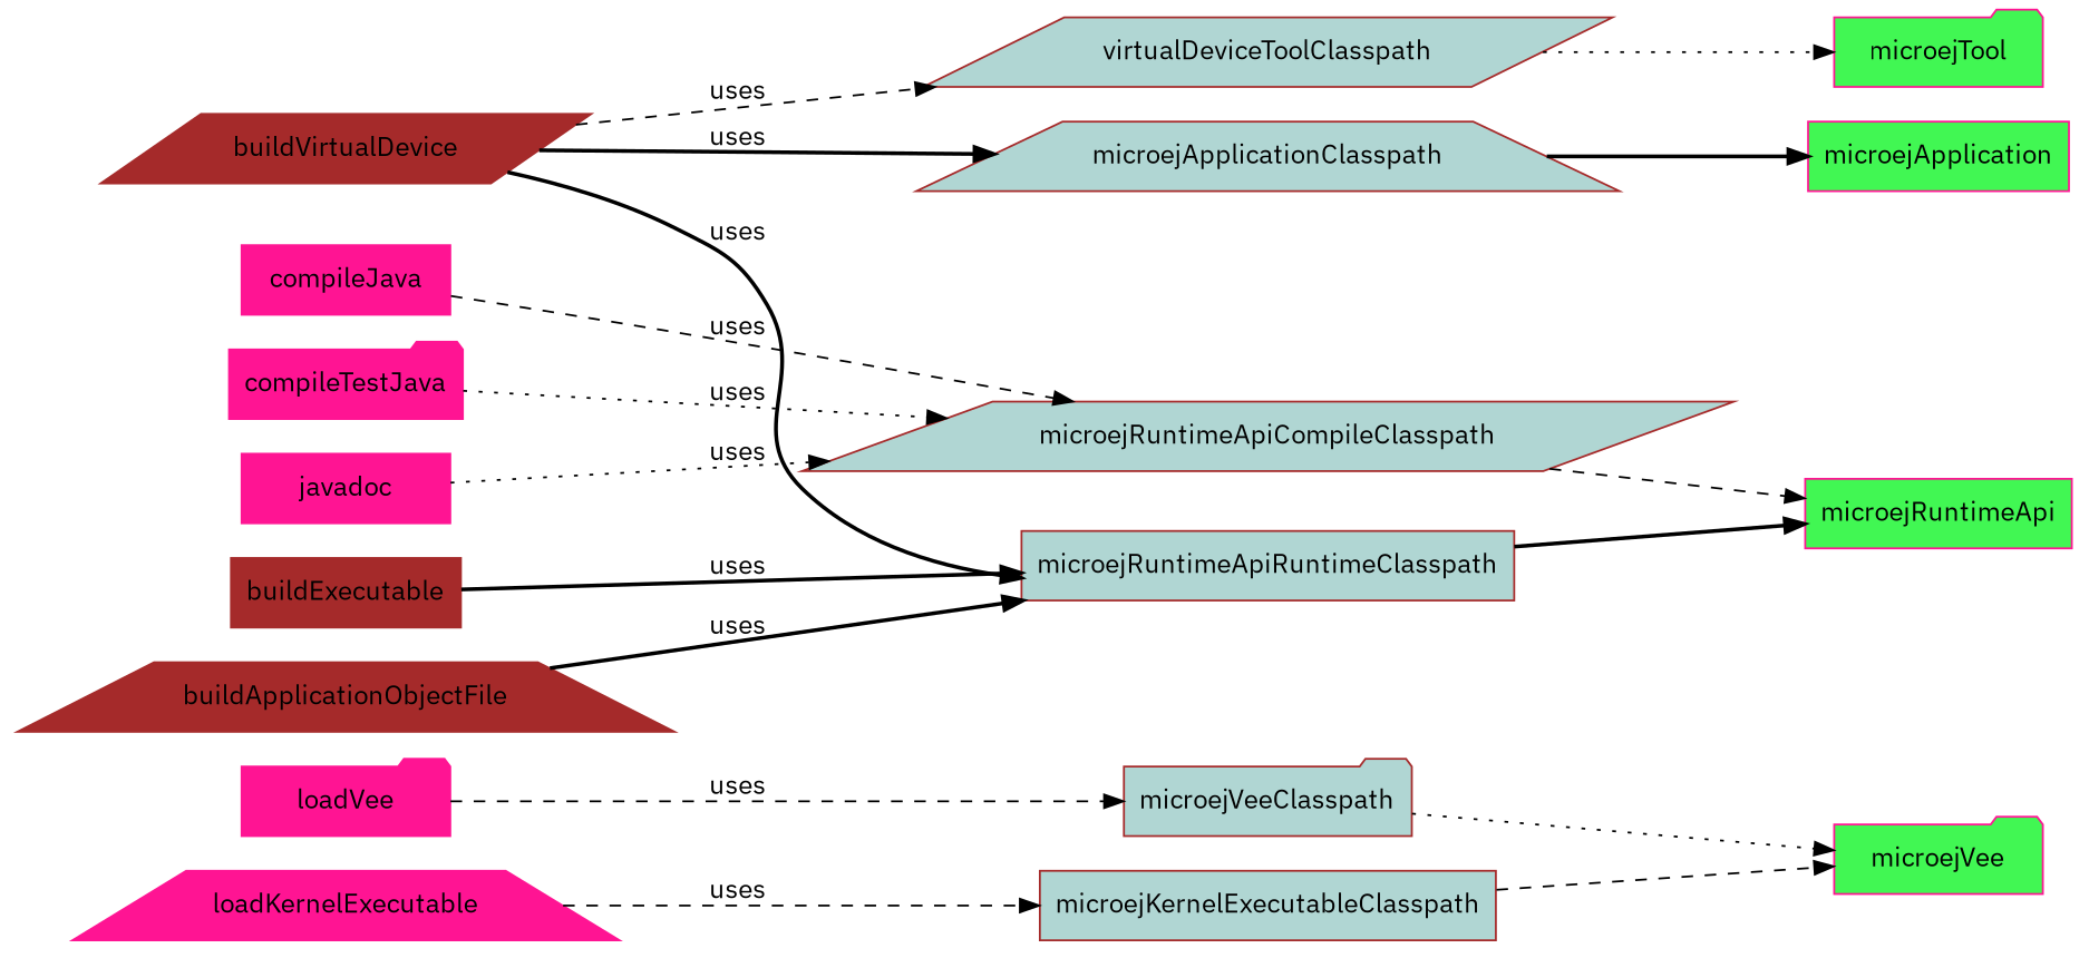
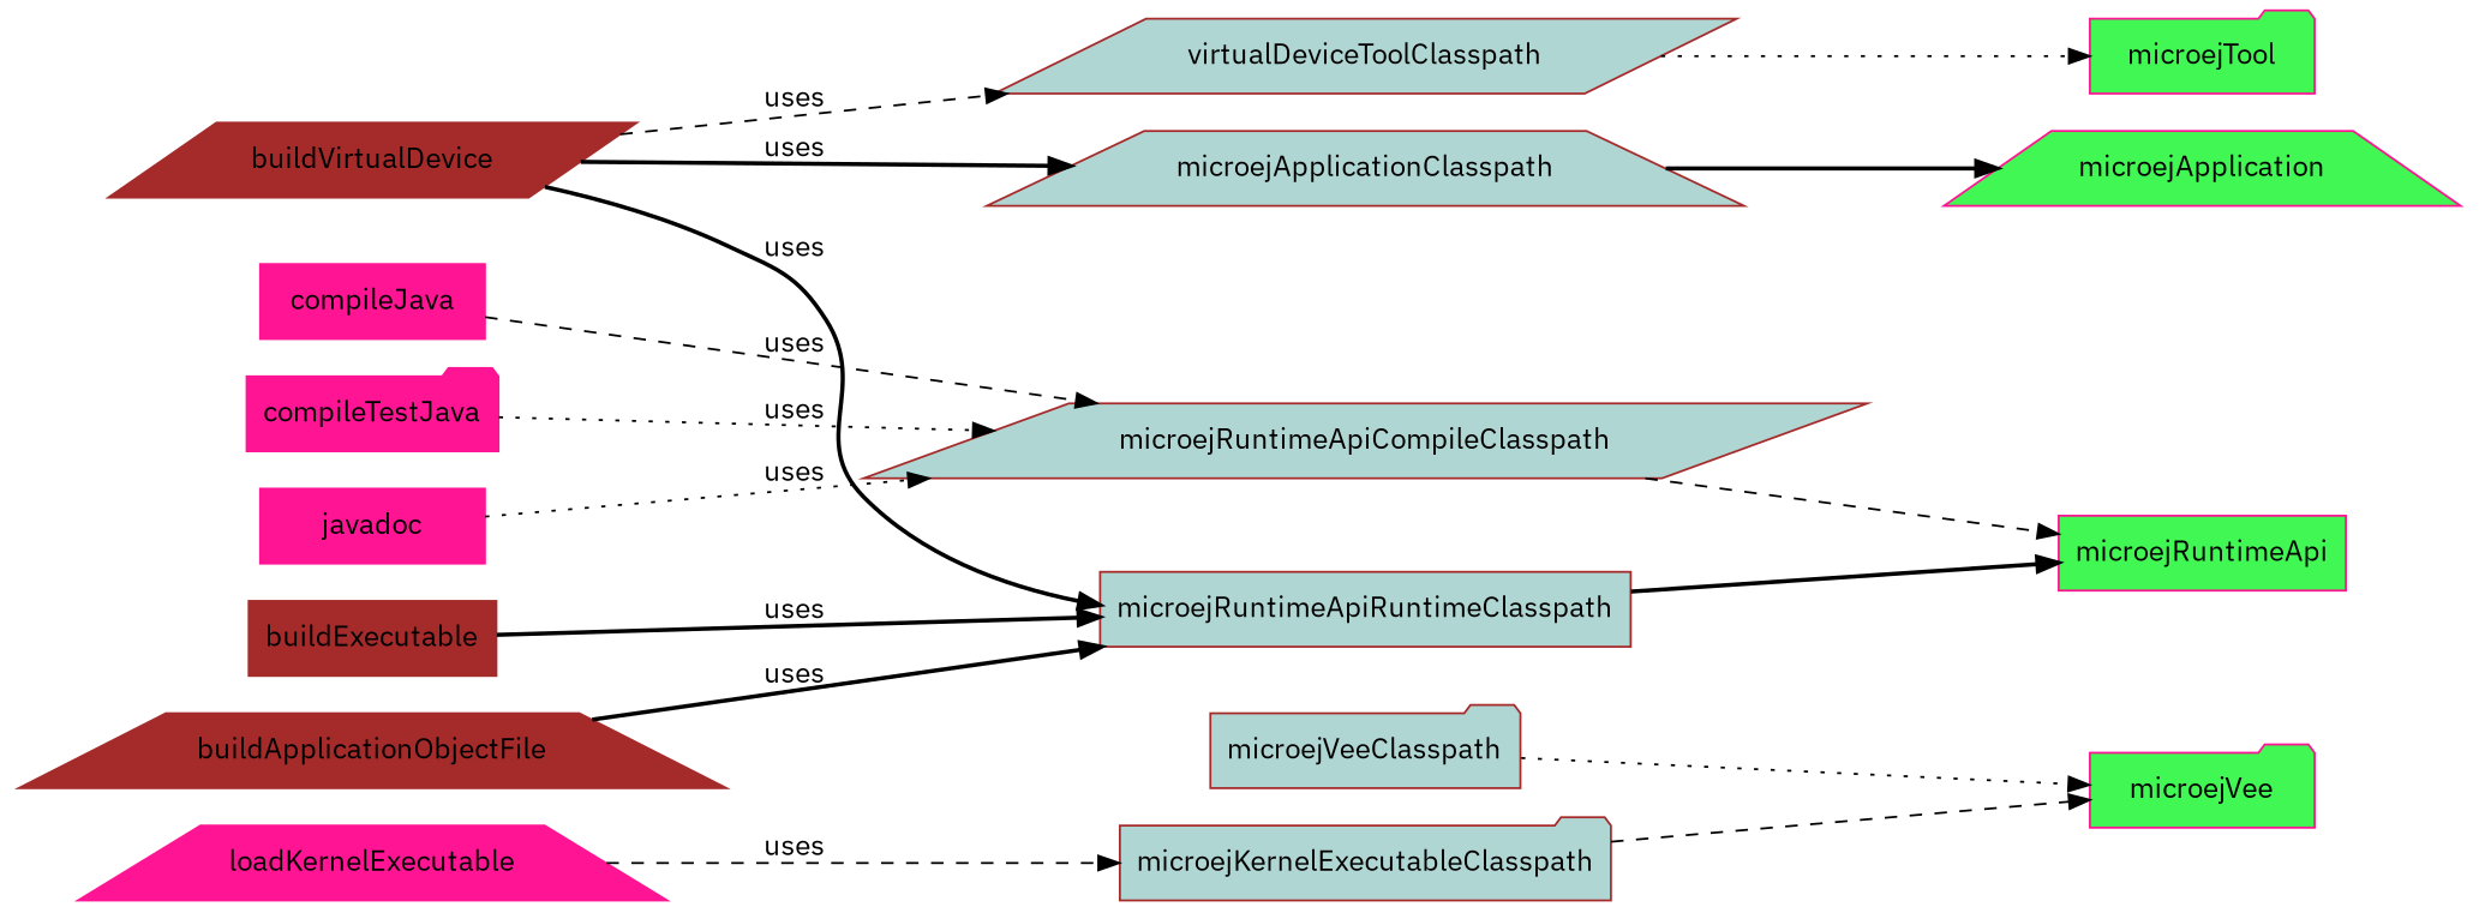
  digraph {
    fontname="IBM Plex Sans"
    rankdir=LR
    node [color=deeppink fontname="IBM Plex Sans" shape=folder style=filled]
    edge [fontname="IBM Plex Sans" style=bold]
    microejVee [fillcolor="#41f753" width=1.5]
-   microejApplication [fillcolor="#41f753" shape=box width=1.5]
+   microejApplication [fillcolor="#41f753" shape=trapezium width=1.5]
    microejTool [fillcolor="#41f753" width=1.5]
    microejRuntimeApi [fillcolor="#41f753" shape=box width=1.5]
    microejApplicationClasspath [color=brown fillcolor="#b0d6d3" shape=trapezium width=1.5]
    microejVeeClasspath [color=brown fillcolor="#b0d6d3" width=1.5]
-   microejKernelExecutableClasspath [color=brown fillcolor="#b0d6d3" shape=box width=1.5]
+   microejKernelExecutableClasspath [color=brown fillcolor="#b0d6d3" width=1.5]
    virtualDeviceToolClasspath [color=brown fillcolor="#b0d6d3" shape=parallelogram width=1.5]
    microejRuntimeApiCompileClasspath [color=brown fillcolor="#b0d6d3" shape=parallelogram width=1.5]
    microejRuntimeApiRuntimeClasspath [color=brown fillcolor="#b0d6d3" shape=box width=1.5]
-   loadVee [width=1.5]
    loadKernelExecutable [shape=trapezium width=1.5]
    buildVirtualDevice [color=brown shape=parallelogram width=1.5]
    compileJava [shape=box width=1.5]
    compileTestJava [width=1.5]
    javadoc [shape=box width=1.5]
    buildApplicationObjectFile [color=brown shape=trapezium width=1.5]
    buildExecutable [color=brown shape=box width=1.5]
    microejApplicationClasspath -> microejApplication
    microejVeeClasspath -> microejVee [style=dotted]
    microejKernelExecutableClasspath -> microejVee [style=dashed]
    virtualDeviceToolClasspath -> microejTool [style=dotted]
    microejRuntimeApiCompileClasspath -> microejRuntimeApi [style=dashed]
    microejRuntimeApiRuntimeClasspath -> microejRuntimeApi
-   loadVee -> microejVeeClasspath [label=uses style=dashed]
    loadKernelExecutable -> microejKernelExecutableClasspath [label=uses style=dashed]
    buildVirtualDevice -> microejApplicationClasspath [label=uses]
    buildVirtualDevice -> virtualDeviceToolClasspath [label=uses style=dashed]
    buildVirtualDevice -> microejRuntimeApiRuntimeClasspath [label=uses]
    compileJava -> microejRuntimeApiCompileClasspath [label=uses style=dashed]
    compileTestJava -> microejRuntimeApiCompileClasspath [label=uses style=dotted]
    javadoc -> microejRuntimeApiCompileClasspath [label=uses style=dotted]
    buildApplicationObjectFile -> microejRuntimeApiRuntimeClasspath [label=uses]
    buildExecutable -> microejRuntimeApiRuntimeClasspath [label=uses]
  }
